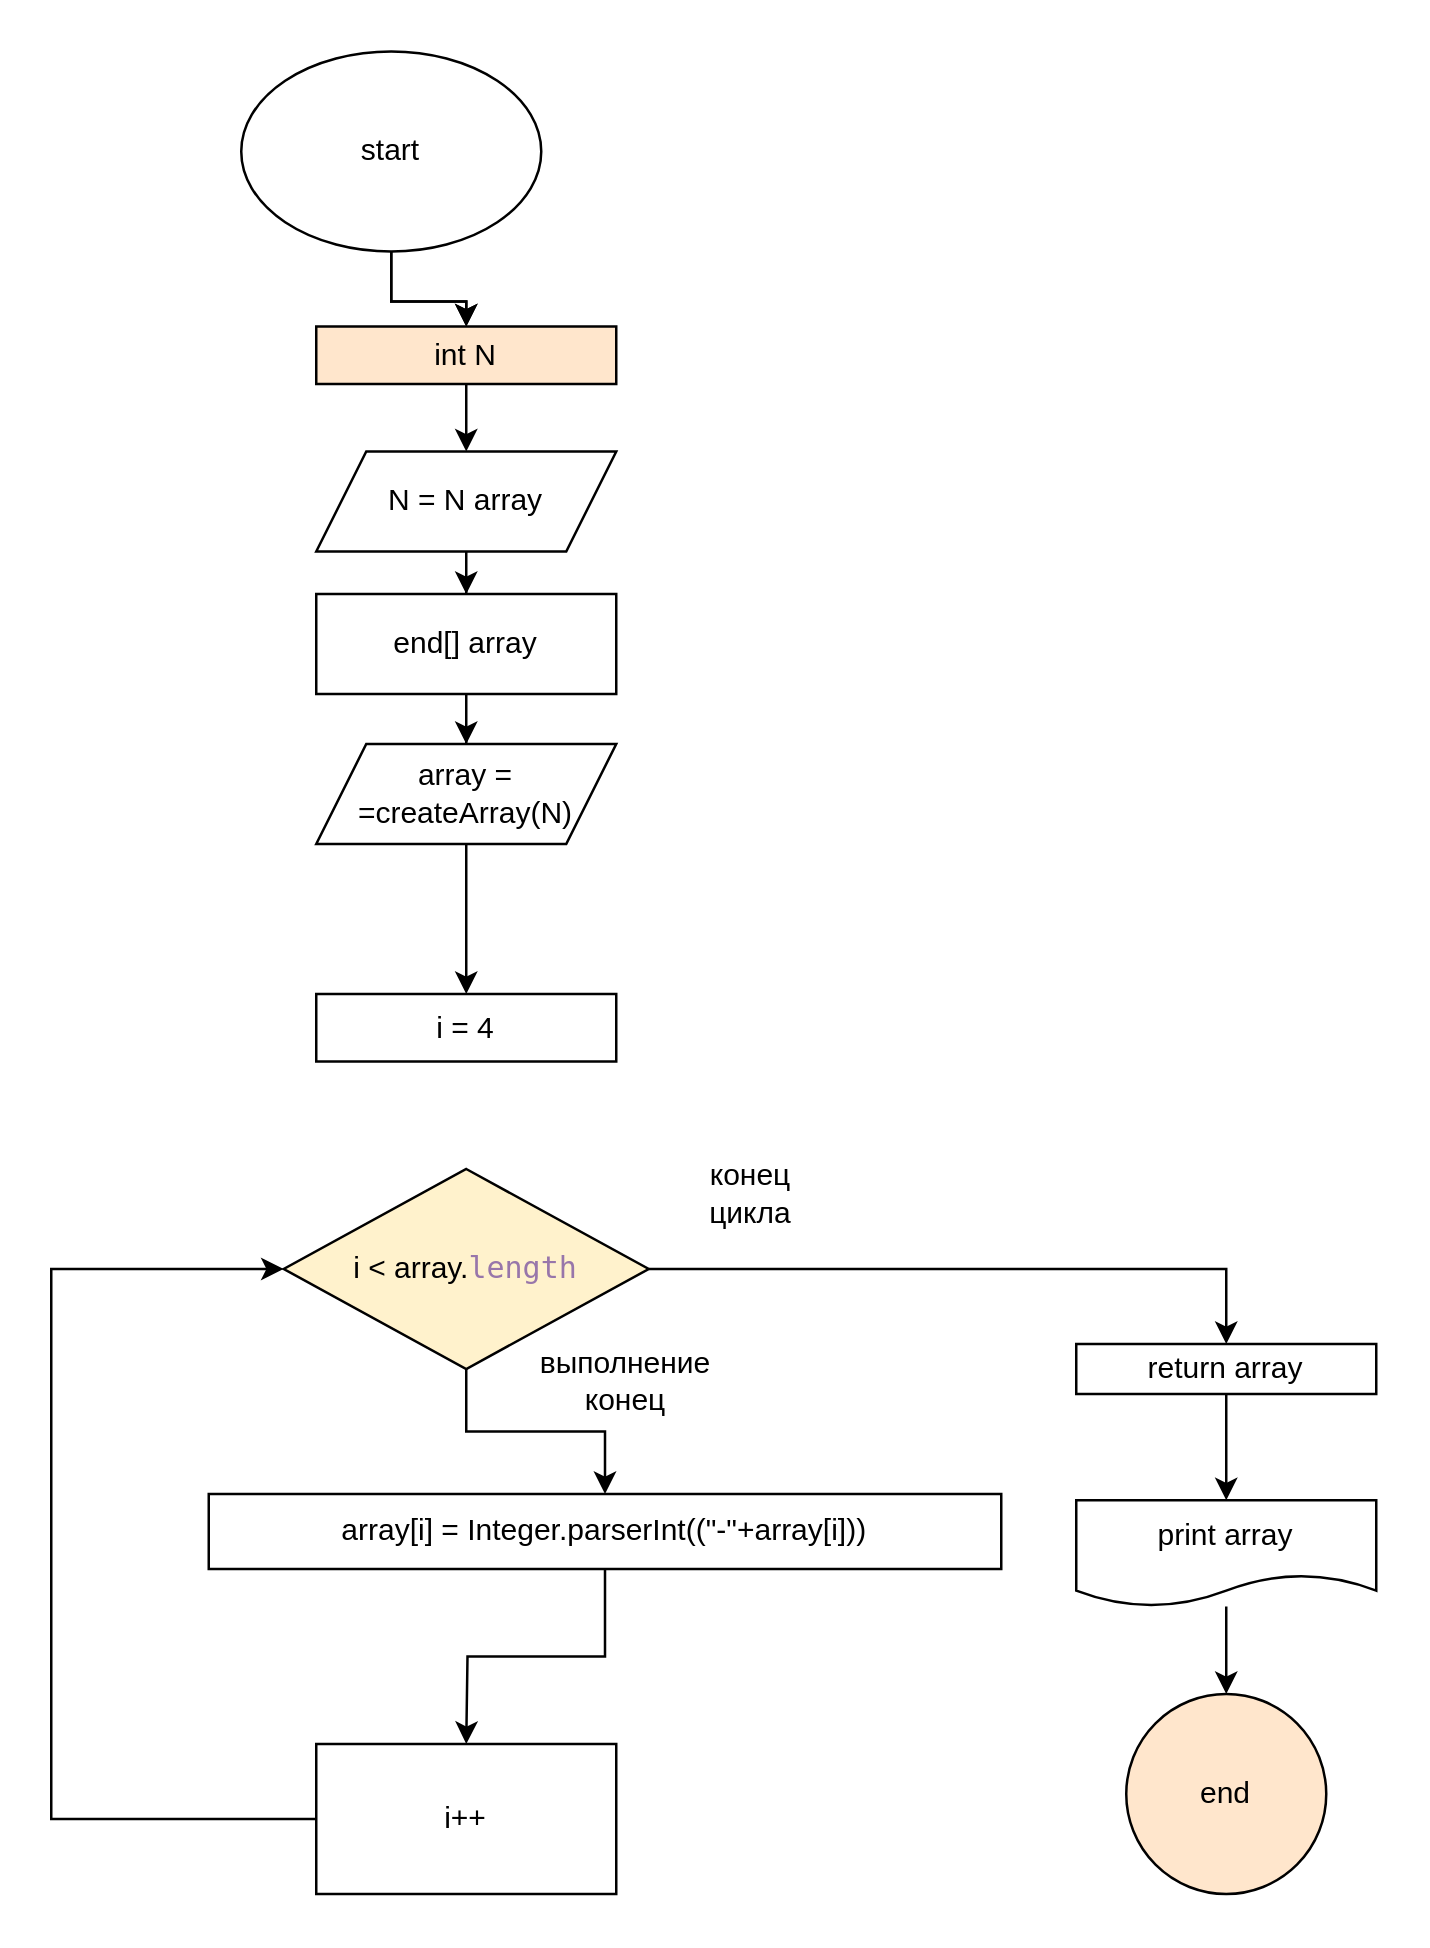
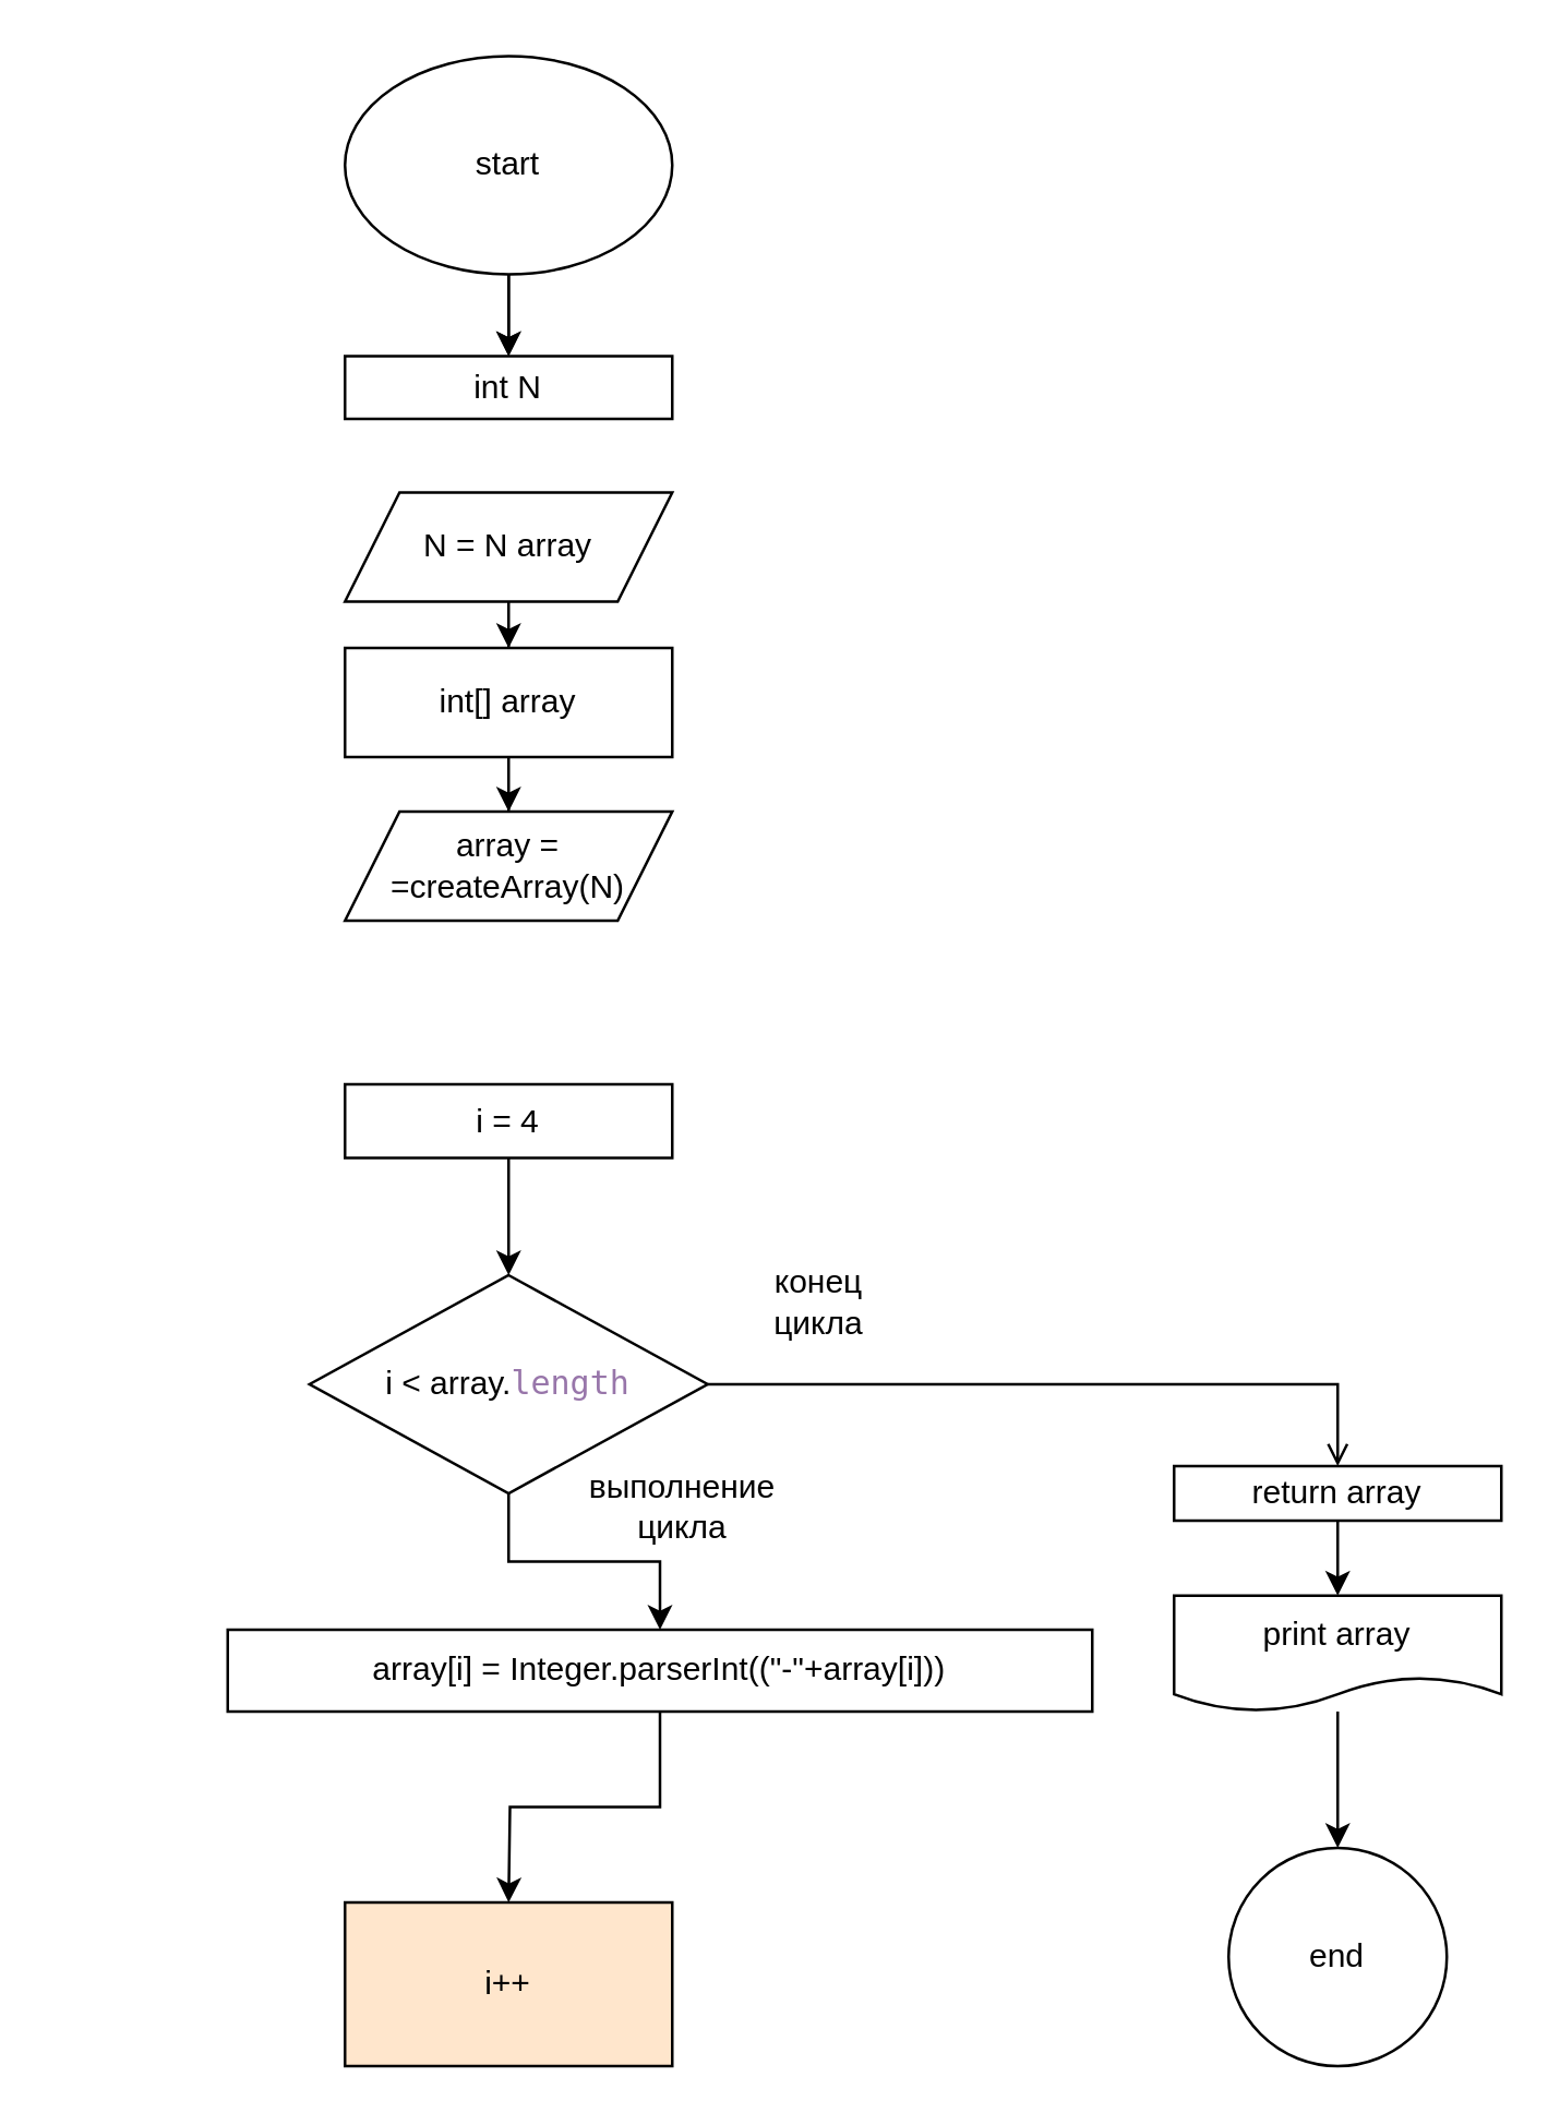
  <mxCell id="0" />
  <mxCell id="1" parent="0" />
- <mxCell id="2" value="" style="edgeStyle=orthogonalEdgeStyle;rounded=0;orthogonalLoop=1;jettySize=auto;html=1;" parent="1" source="16" target="6" edge="1"><mxGeometry relative="1" as="geometry" /></mxCell>
  <mxCell id="3" value="" style="edgeStyle=orthogonalEdgeStyle;rounded=0;orthogonalLoop=1;jettySize=auto;html=1;" edge="1" parent="1" source="4" target="16"><mxGeometry relative="1" as="geometry" /></mxCell>
- <mxCell id="4" value="start" style="ellipse;whiteSpace=wrap;html=1;labelBackgroundColor=none;" parent="1" vertex="1"><mxGeometry x="96" y="20" width="120" height="80" as="geometry" /></mxCell>
+ <mxCell id="4" value="start" style="ellipse;whiteSpace=wrap;html=1;labelBackgroundColor=none;" parent="1" vertex="1"><mxGeometry x="126" y="20" width="120" height="80" as="geometry" /></mxCell>
  <mxCell id="5" value="" style="edgeStyle=orthogonalEdgeStyle;rounded=0;orthogonalLoop=1;jettySize=auto;html=1;" edge="1" parent="1" source="6" target="21"><mxGeometry relative="1" as="geometry" /></mxCell>
  <mxCell id="6" value="N = N array" style="shape=parallelogram;perimeter=parallelogramPerimeter;whiteSpace=wrap;html=1;fixedSize=1;labelBackgroundColor=none;" parent="1" vertex="1"><mxGeometry x="126" y="180" width="120" height="40" as="geometry" /></mxCell>
+ <mxCell id="7" value="" style="edgeStyle=orthogonalEdgeStyle;rounded=0;orthogonalLoop=1;jettySize=auto;html=1;" parent="1" source="8" target="10" edge="1"><mxGeometry relative="1" as="geometry" /></mxCell>
  <mxCell id="8" value="i = 4" style="rounded=0;whiteSpace=wrap;html=1;" parent="1" vertex="1"><mxGeometry x="126" y="397" width="120" height="27" as="geometry" /></mxCell>
  <mxCell id="9" value="" style="edgeStyle=orthogonalEdgeStyle;rounded=0;orthogonalLoop=1;jettySize=auto;html=1;" edge="1" parent="1" source="10" target="13"><mxGeometry relative="1" as="geometry" /></mxCell>
- <mxCell id="10" value="i &amp;lt;&amp;nbsp;array.&lt;span style=&quot;font-family: &amp;quot;JetBrains Mono&amp;quot;, monospace; color: rgb(152, 118, 170);&quot;&gt;length&lt;/span&gt;" style="rhombus;whiteSpace=wrap;html=1;rounded=0;fillColor=#fff2cc;" parent="1" vertex="1"><mxGeometry x="113" y="467" width="146" height="80" as="geometry" /></mxCell>
+ <mxCell id="10" value="i &amp;lt;&amp;nbsp;array.&lt;span style=&quot;font-family: &amp;quot;JetBrains Mono&amp;quot;, monospace; color: rgb(152, 118, 170);&quot;&gt;length&lt;/span&gt;" style="rhombus;whiteSpace=wrap;html=1;rounded=0;" parent="1" vertex="1"><mxGeometry x="113" y="467" width="146" height="80" as="geometry" /></mxCell>
  <mxCell id="11" value="конец цикла" style="text;html=1;strokeColor=none;fillColor=none;align=center;verticalAlign=middle;whiteSpace=wrap;rounded=0;" parent="1" vertex="1"><mxGeometry x="270" y="462" width="60" height="30" as="geometry" /></mxCell>
  <mxCell id="12" value="" style="edgeStyle=orthogonalEdgeStyle;rounded=0;orthogonalLoop=1;jettySize=auto;html=1;" parent="1" source="13" edge="1"><mxGeometry relative="1" as="geometry"><mxPoint x="186" y="697" as="targetPoint" /></mxGeometry></mxCell>
  <mxCell id="13" value="array[i] = Integer.parserInt((&quot;-&quot;+array[i]))" style="whiteSpace=wrap;html=1;rounded=0;" parent="1" vertex="1"><mxGeometry x="83" y="597" width="317" height="30" as="geometry" /></mxCell>
- <mxCell id="14" value="выполнение конец" style="text;html=1;strokeColor=none;fillColor=none;align=center;verticalAlign=middle;whiteSpace=wrap;rounded=0;" parent="1" vertex="1"><mxGeometry x="220" y="537" width="60" height="30" as="geometry" /></mxCell>
+ <mxCell id="14" value="выполнение цикла" style="text;html=1;strokeColor=none;fillColor=none;align=center;verticalAlign=middle;whiteSpace=wrap;rounded=0;" parent="1" vertex="1"><mxGeometry x="220" y="537" width="60" height="30" as="geometry" /></mxCell>
  <mxCell id="15" value="" style="edgeStyle=orthogonalEdgeStyle;rounded=0;orthogonalLoop=1;jettySize=auto;html=1;" edge="1" parent="1" source="4" target="16"><mxGeometry relative="1" as="geometry"><mxPoint x="186" y="100" as="sourcePoint" /><mxPoint x="186" y="180" as="targetPoint" /></mxGeometry></mxCell>
- <mxCell id="16" value="int N" style="whiteSpace=wrap;html=1;labelBackgroundColor=none;fillColor=#ffe6cc;" vertex="1" parent="1"><mxGeometry x="126" y="130" width="120" height="23" as="geometry" /></mxCell>
- <mxCell id="17" style="edgeStyle=orthogonalEdgeStyle;rounded=0;orthogonalLoop=1;jettySize=auto;html=1;entryX=0;entryY=0.5;entryDx=0;entryDy=0;" edge="1" parent="1" source="18" target="10"><mxGeometry relative="1" as="geometry"><Array as="points"><mxPoint x="20" y="727" /><mxPoint x="20" y="507" /></Array></mxGeometry></mxCell>
- <mxCell id="18" value="i++" style="whiteSpace=wrap;html=1;rounded=0;" vertex="1" parent="1"><mxGeometry x="126" y="697" width="120" height="60" as="geometry" /></mxCell>
- <mxCell id="19" value="end" style="ellipse;whiteSpace=wrap;html=1;rounded=0;fillColor=#ffe6cc;" vertex="1" parent="1"><mxGeometry x="450" y="677" width="80" height="80" as="geometry" /></mxCell>
+ <mxCell id="16" value="int N" style="whiteSpace=wrap;html=1;labelBackgroundColor=none;" vertex="1" parent="1"><mxGeometry x="126" y="130" width="120" height="23" as="geometry" /></mxCell>
+ <mxCell id="18" value="i++" style="whiteSpace=wrap;html=1;rounded=0;fillColor=#ffe6cc;" vertex="1" parent="1"><mxGeometry x="126" y="697" width="120" height="60" as="geometry" /></mxCell>
+ <mxCell id="19" value="end" style="ellipse;whiteSpace=wrap;html=1;rounded=0;" vertex="1" parent="1"><mxGeometry x="450" y="677" width="80" height="80" as="geometry" /></mxCell>
  <mxCell id="20" value="" style="edgeStyle=orthogonalEdgeStyle;rounded=0;orthogonalLoop=1;jettySize=auto;html=1;" edge="1" parent="1" source="21" target="23"><mxGeometry relative="1" as="geometry" /></mxCell>
- <mxCell id="21" value="end[] array" style="whiteSpace=wrap;html=1;labelBackgroundColor=none;" vertex="1" parent="1"><mxGeometry x="126" y="237" width="120" height="40" as="geometry" /></mxCell>
- <mxCell id="22" value="" style="edgeStyle=orthogonalEdgeStyle;rounded=0;orthogonalLoop=1;jettySize=auto;html=1;" edge="1" parent="1" source="23" target="8"><mxGeometry relative="1" as="geometry" /></mxCell>
+ <mxCell id="21" value="int[] array" style="whiteSpace=wrap;html=1;labelBackgroundColor=none;" vertex="1" parent="1"><mxGeometry x="126" y="237" width="120" height="40" as="geometry" /></mxCell>
  <mxCell id="23" value="array = =createArray(N)" style="shape=parallelogram;perimeter=parallelogramPerimeter;whiteSpace=wrap;html=1;fixedSize=1;" vertex="1" parent="1"><mxGeometry x="126" y="297" width="120" height="40" as="geometry" /></mxCell>
- <mxCell id="24" value="" style="edgeStyle=orthogonalEdgeStyle;rounded=0;orthogonalLoop=1;jettySize=auto;html=1;" edge="1" parent="1" source="10" target="26"><mxGeometry relative="1" as="geometry"><mxPoint x="374" y="1075" as="targetPoint" /><mxPoint x="259" y="507" as="sourcePoint" /><Array as="points"><mxPoint x="490" y="507" /></Array></mxGeometry></mxCell>
+ <mxCell id="24" value="" style="edgeStyle=orthogonalEdgeStyle;rounded=0;orthogonalLoop=1;jettySize=auto;html=1;endArrow=open;" edge="1" parent="1" source="10" target="26"><mxGeometry relative="1" as="geometry"><mxPoint x="374" y="1075" as="targetPoint" /><mxPoint x="259" y="507" as="sourcePoint" /><Array as="points"><mxPoint x="490" y="507" /></Array></mxGeometry></mxCell>
  <mxCell id="25" value="" style="edgeStyle=orthogonalEdgeStyle;rounded=0;orthogonalLoop=1;jettySize=auto;html=1;" edge="1" parent="1" source="26" target="28"><mxGeometry relative="1" as="geometry" /></mxCell>
  <mxCell id="26" value="return array" style="rounded=0;whiteSpace=wrap;html=1;" vertex="1" parent="1"><mxGeometry x="430" y="537" width="120" height="20" as="geometry" /></mxCell>
  <mxCell id="27" value="" style="edgeStyle=orthogonalEdgeStyle;rounded=0;orthogonalLoop=1;jettySize=auto;html=1;entryX=0.5;entryY=0;entryDx=0;entryDy=0;" edge="1" parent="1" source="28"><mxGeometry relative="1" as="geometry"><mxPoint x="490" y="677" as="targetPoint" /></mxGeometry></mxCell>
- <mxCell id="28" value="print array" style="shape=document;whiteSpace=wrap;html=1;boundedLbl=1;" vertex="1" parent="1"><mxGeometry x="430" y="599.5" width="120" height="42.5" as="geometry" /></mxCell>
+ <mxCell id="28" value="print array" style="shape=document;whiteSpace=wrap;html=1;boundedLbl=1;" vertex="1" parent="1"><mxGeometry x="430" y="584.5" width="120" height="42.5" as="geometry" /></mxCell>
